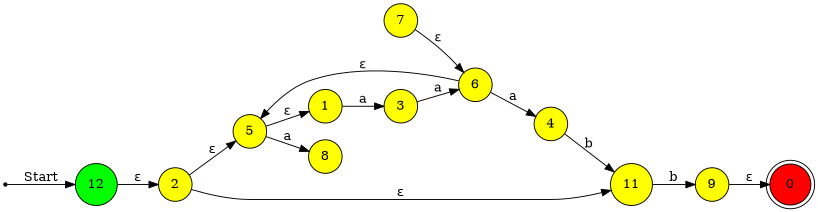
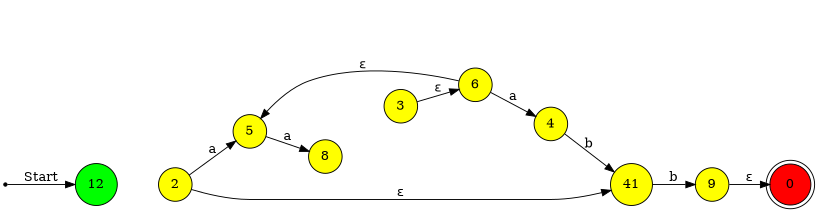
  digraph {
    rankdir=LR
    node [fillcolor=yellow shape=circle style=filled]
    n1 [fillcolor=red label=0 shape=doublecircle]
-   n2 [label=1]
    n3 [label=3]
    n4 [label=6]
    n5 [label=2]
    n6 [label=5]
-   n7 [label=11]
+   n7 [label=41]
    n8 [label=4]
    n9 [label=8]
    n10 [label=9]
-   n11 [label=7]
    start [shape=point fillcolor="" style=""]
    n13 [fillcolor=green label=12]
-   n2 -> n3 [label=a]
-   n3 -> n4 [label=a]
+   n3 -> n4 [label="ε"]
    n4 -> n6 [label="ε"]
    n4 -> n8 [label=a]
-   n5 -> n6 [label="ε"]
+   n5 -> n6 [label=a]
    n5 -> n7 [label="ε"]
-   n6 -> n2 [label="ε"]
    n6 -> n9 [label=a]
    n7 -> n10 [label=b]
    n8 -> n7 [label=b]
    n10 -> n1 [label="ε"]
-   n11 -> n4 [label="ε"]
    start -> n13 [label=Start shape=normal]
-   n13 -> n5 [label="ε"]
  }
